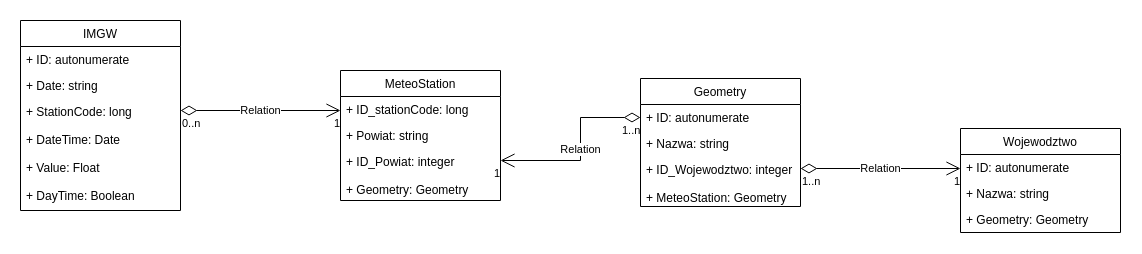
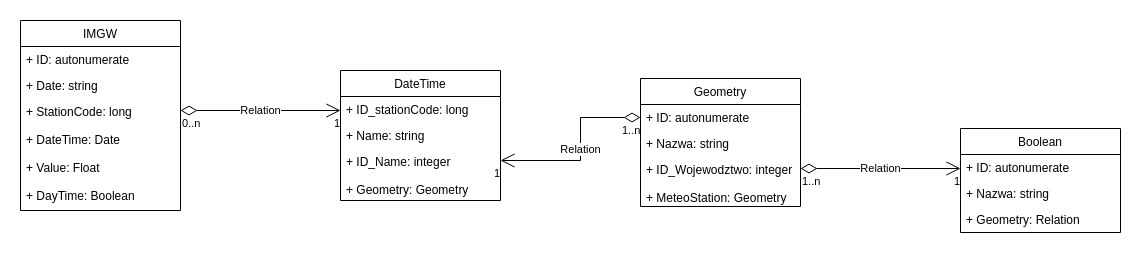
  <mxCell id="0" style=";html=1;" />
  <mxCell id="1" style=";html=1;" parent="0" />
  <mxCell id="2" value="IMGW" style="swimlane;fontStyle=0;childLayout=stackLayout;horizontal=1;startSize=26;fillColor=none;horizontalStack=0;resizeParent=1;resizeParentMax=0;resizeLast=0;collapsible=1;marginBottom=0;" parent="1" vertex="1"><mxGeometry x="20" y="20" width="160" height="190" as="geometry"><mxRectangle x="490" y="370" width="90" height="26" as="alternateBounds" /></mxGeometry></mxCell>
  <mxCell id="3" value="+ ID: autonumerate" style="text;strokeColor=none;fillColor=none;align=left;verticalAlign=top;spacingLeft=4;spacingRight=4;overflow=hidden;rotatable=0;points=[[0,0.5],[1,0.5]];portConstraint=eastwest;" parent="2" vertex="1"><mxGeometry y="26" width="160" height="26" as="geometry" /></mxCell>
  <mxCell id="4" value="+ Date: string" style="text;strokeColor=none;fillColor=none;align=left;verticalAlign=top;spacingLeft=4;spacingRight=4;overflow=hidden;rotatable=0;points=[[0,0.5],[1,0.5]];portConstraint=eastwest;" parent="2" vertex="1"><mxGeometry y="52" width="160" height="26" as="geometry" /></mxCell>
  <mxCell id="5" value="+ StationCode: long&#10;&#10;+ DateTime: Date&#10;&#10;+ Value: Float&#10;&#10;+ DayTime: Boolean&#10;" style="text;strokeColor=none;fillColor=none;align=left;verticalAlign=top;spacingLeft=4;spacingRight=4;overflow=hidden;rotatable=0;points=[[0,0.5],[1,0.5]];portConstraint=eastwest;" parent="2" vertex="1"><mxGeometry y="78" width="160" height="112" as="geometry" /></mxCell>
- <mxCell id="6" value="MeteoStation" style="swimlane;fontStyle=0;childLayout=stackLayout;horizontal=1;startSize=26;fillColor=none;horizontalStack=0;resizeParent=1;resizeParentMax=0;resizeLast=0;collapsible=1;marginBottom=0;" parent="1" vertex="1"><mxGeometry x="340" y="70" width="160" height="130" as="geometry" /></mxCell>
+ <mxCell id="6" value="DateTime" style="swimlane;fontStyle=0;childLayout=stackLayout;horizontal=1;startSize=26;fillColor=none;horizontalStack=0;resizeParent=1;resizeParentMax=0;resizeLast=0;collapsible=1;marginBottom=0;" parent="1" vertex="1"><mxGeometry x="340" y="70" width="160" height="130" as="geometry" /></mxCell>
  <mxCell id="7" value="+ ID_stationCode: long" style="text;strokeColor=none;fillColor=none;align=left;verticalAlign=top;spacingLeft=4;spacingRight=4;overflow=hidden;rotatable=0;points=[[0,0.5],[1,0.5]];portConstraint=eastwest;" parent="6" vertex="1"><mxGeometry y="26" width="160" height="26" as="geometry" /></mxCell>
- <mxCell id="8" value="+ Powiat: string" style="text;strokeColor=none;fillColor=none;align=left;verticalAlign=top;spacingLeft=4;spacingRight=4;overflow=hidden;rotatable=0;points=[[0,0.5],[1,0.5]];portConstraint=eastwest;" parent="6" vertex="1"><mxGeometry y="52" width="160" height="26" as="geometry" /></mxCell>
- <mxCell id="9" value="+ ID_Powiat: integer&#10;&#10;+ Geometry: Geometry" style="text;strokeColor=none;fillColor=none;align=left;verticalAlign=top;spacingLeft=4;spacingRight=4;overflow=hidden;rotatable=0;points=[[0,0.5],[1,0.5]];portConstraint=eastwest;" parent="6" vertex="1"><mxGeometry y="78" width="160" height="52" as="geometry" /></mxCell>
+ <mxCell id="8" value="+ Name: string" style="text;strokeColor=none;fillColor=none;align=left;verticalAlign=top;spacingLeft=4;spacingRight=4;overflow=hidden;rotatable=0;points=[[0,0.5],[1,0.5]];portConstraint=eastwest;" parent="6" vertex="1"><mxGeometry y="52" width="160" height="26" as="geometry" /></mxCell>
+ <mxCell id="9" value="+ ID_Name: integer&#10;&#10;+ Geometry: Geometry" style="text;strokeColor=none;fillColor=none;align=left;verticalAlign=top;spacingLeft=4;spacingRight=4;overflow=hidden;rotatable=0;points=[[0,0.5],[1,0.5]];portConstraint=eastwest;" parent="6" vertex="1"><mxGeometry y="78" width="160" height="52" as="geometry" /></mxCell>
  <mxCell id="10" value="Relation" style="endArrow=open;html=1;endSize=12;startArrow=diamondThin;startSize=14;startFill=0;edgeStyle=orthogonalEdgeStyle;rounded=0;" parent="1" edge="1"><mxGeometry relative="1" as="geometry"><mxPoint x="180" y="110" as="sourcePoint" /><mxPoint x="340" y="110" as="targetPoint" /></mxGeometry></mxCell>
  <mxCell id="11" value="0..n" style="edgeLabel;resizable=0;html=1;align=left;verticalAlign=top;" parent="10" connectable="0" vertex="1"><mxGeometry x="-1" relative="1" as="geometry" /></mxCell>
  <mxCell id="12" value="1" style="edgeLabel;resizable=0;html=1;align=right;verticalAlign=top;" parent="10" connectable="0" vertex="1"><mxGeometry x="1" relative="1" as="geometry" /></mxCell>
  <mxCell id="13" value="Geometry" style="swimlane;fontStyle=0;childLayout=stackLayout;horizontal=1;startSize=26;fillColor=none;horizontalStack=0;resizeParent=1;resizeParentMax=0;resizeLast=0;collapsible=1;marginBottom=0;" parent="1" vertex="1"><mxGeometry x="640" y="78" width="160" height="128" as="geometry" /></mxCell>
  <mxCell id="14" value="+ ID: autonumerate" style="text;strokeColor=none;fillColor=none;align=left;verticalAlign=top;spacingLeft=4;spacingRight=4;overflow=hidden;rotatable=0;points=[[0,0.5],[1,0.5]];portConstraint=eastwest;" parent="13" vertex="1"><mxGeometry y="26" width="160" height="26" as="geometry" /></mxCell>
  <mxCell id="15" value="+ Nazwa: string" style="text;strokeColor=none;fillColor=none;align=left;verticalAlign=top;spacingLeft=4;spacingRight=4;overflow=hidden;rotatable=0;points=[[0,0.5],[1,0.5]];portConstraint=eastwest;" parent="13" vertex="1"><mxGeometry y="52" width="160" height="26" as="geometry" /></mxCell>
  <mxCell id="16" value="+ ID_Wojewodztwo: integer&#10;&#10;+ MeteoStation: Geometry" style="text;strokeColor=none;fillColor=none;align=left;verticalAlign=top;spacingLeft=4;spacingRight=4;overflow=hidden;rotatable=0;points=[[0,0.5],[1,0.5]];portConstraint=eastwest;" parent="13" vertex="1"><mxGeometry y="78" width="160" height="50" as="geometry" /></mxCell>
- <mxCell id="17" value="Wojewodztwo" style="swimlane;fontStyle=0;childLayout=stackLayout;horizontal=1;startSize=26;fillColor=none;horizontalStack=0;resizeParent=1;resizeParentMax=0;resizeLast=0;collapsible=1;marginBottom=0;" parent="1" vertex="1"><mxGeometry x="960" y="128" width="160" height="104" as="geometry" /></mxCell>
+ <mxCell id="17" value="Boolean" style="swimlane;fontStyle=0;childLayout=stackLayout;horizontal=1;startSize=26;fillColor=none;horizontalStack=0;resizeParent=1;resizeParentMax=0;resizeLast=0;collapsible=1;marginBottom=0;" parent="1" vertex="1"><mxGeometry x="960" y="128" width="160" height="104" as="geometry" /></mxCell>
  <mxCell id="18" value="+ ID: autonumerate" style="text;strokeColor=none;fillColor=none;align=left;verticalAlign=top;spacingLeft=4;spacingRight=4;overflow=hidden;rotatable=0;points=[[0,0.5],[1,0.5]];portConstraint=eastwest;" parent="17" vertex="1"><mxGeometry y="26" width="160" height="26" as="geometry" /></mxCell>
  <mxCell id="19" value="+ Nazwa: string" style="text;strokeColor=none;fillColor=none;align=left;verticalAlign=top;spacingLeft=4;spacingRight=4;overflow=hidden;rotatable=0;points=[[0,0.5],[1,0.5]];portConstraint=eastwest;" parent="17" vertex="1"><mxGeometry y="52" width="160" height="26" as="geometry" /></mxCell>
- <mxCell id="20" value="+ Geometry: Geometry" style="text;strokeColor=none;fillColor=none;align=left;verticalAlign=top;spacingLeft=4;spacingRight=4;overflow=hidden;rotatable=0;points=[[0,0.5],[1,0.5]];portConstraint=eastwest;" parent="17" vertex="1"><mxGeometry y="78" width="160" height="26" as="geometry" /></mxCell>
+ <mxCell id="20" value="+ Geometry: Relation" style="text;strokeColor=none;fillColor=none;align=left;verticalAlign=top;spacingLeft=4;spacingRight=4;overflow=hidden;rotatable=0;points=[[0,0.5],[1,0.5]];portConstraint=eastwest;" parent="17" vertex="1"><mxGeometry y="78" width="160" height="26" as="geometry" /></mxCell>
  <mxCell id="21" value="Relation" style="endArrow=open;html=1;endSize=12;startArrow=diamondThin;startSize=14;startFill=0;edgeStyle=orthogonalEdgeStyle;rounded=0;" parent="1" edge="1"><mxGeometry relative="1" as="geometry"><mxPoint x="800" y="168" as="sourcePoint" /><mxPoint x="960" y="168" as="targetPoint" /></mxGeometry></mxCell>
  <mxCell id="22" value="1..n" style="edgeLabel;resizable=0;html=1;align=left;verticalAlign=top;" parent="21" connectable="0" vertex="1"><mxGeometry x="-1" relative="1" as="geometry" /></mxCell>
  <mxCell id="23" value="1" style="edgeLabel;resizable=0;html=1;align=right;verticalAlign=top;" parent="21" connectable="0" vertex="1"><mxGeometry x="1" relative="1" as="geometry" /></mxCell>
  <mxCell id="24" value="Relation" style="endArrow=open;html=1;endSize=12;startArrow=diamondThin;startSize=14;startFill=0;edgeStyle=orthogonalEdgeStyle;rounded=0;exitX=0;exitY=0.5;exitDx=0;exitDy=0;" parent="1" source="14" target="9" edge="1"><mxGeometry relative="1" as="geometry"><mxPoint x="640" y="170" as="sourcePoint" /><mxPoint x="510" y="150" as="targetPoint" /><Array as="points"><mxPoint x="580" y="117" /><mxPoint x="580" y="160" /></Array></mxGeometry></mxCell>
  <mxCell id="25" value="1..n" style="edgeLabel;resizable=0;html=1;align=left;verticalAlign=top;" parent="24" connectable="0" vertex="1"><mxGeometry x="-1" relative="1" as="geometry"><mxPoint x="-20" as="offset" /></mxGeometry></mxCell>
  <mxCell id="26" value="1" style="edgeLabel;resizable=0;html=1;align=right;verticalAlign=top;" parent="24" connectable="0" vertex="1"><mxGeometry x="1" relative="1" as="geometry" /></mxCell>
